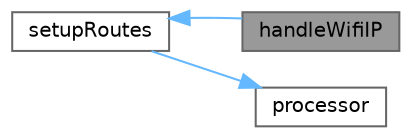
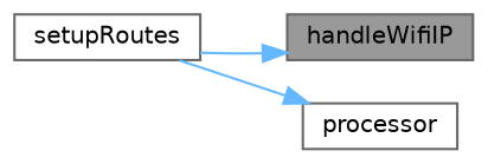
  digraph {
    rankdir=RL
    node [color=grey40 fillcolor=white fontname=Helvetica fontsize=10 shape=box style=filled]
    edge [color=steelblue1 dir=back fontname=Helvetica fontsize=10 labelfontname=Helvetica labelfontsize=10 style=solid]
    n1 [color=gray40 fillcolor=grey60 fontcolor=black height=0.2 label=handleWifiIP width=0.4]
    n2 [height=0.2 label=setupRoutes width=0.4]
    n3 [height=0.2 label=processor width=0.4]
-   n2 -> n1
+   n1 -> n2
    n3 -> n2
  }
